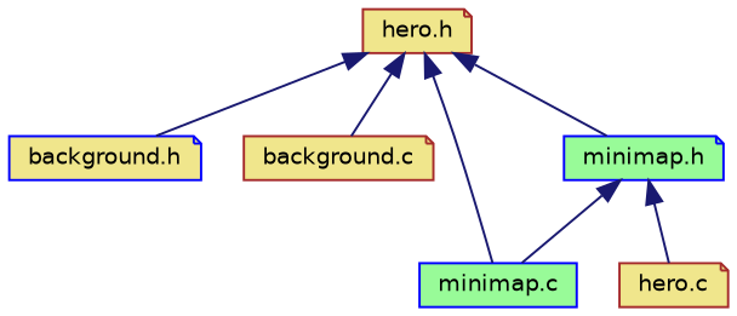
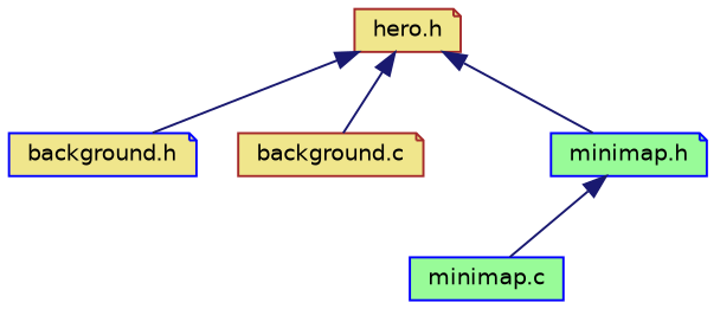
  digraph {
    node [color=brown fillcolor=khaki fontname=Helvetica fontsize=10 shape=note style=filled]
    edge [color=midnightblue dir=back fontname=Helvetica fontsize=10 labelfontname=Helvetica labelfontsize=10 style=solid]
    n1 [fontcolor=black height=0.2 label="hero.h" width=0.4]
    n2 [color=blue height=0.2 label="background.h" width=0.4]
    n3 [height=0.2 label="background.c" width=0.4]
    n4 [color=blue fillcolor=palegreen height=0.2 label="minimap.h" width=0.4]
    n5 [color=blue fillcolor=palegreen height=0.2 label="minimap.c" shape=box width=0.4]
-   n6 [height=0.2 label="hero.c" width=0.4]
    n1 -> n2
    n1 -> n3
    n1 -> n4
-   n1 -> n5
    n4 -> n5
-   n4 -> n6
  }
